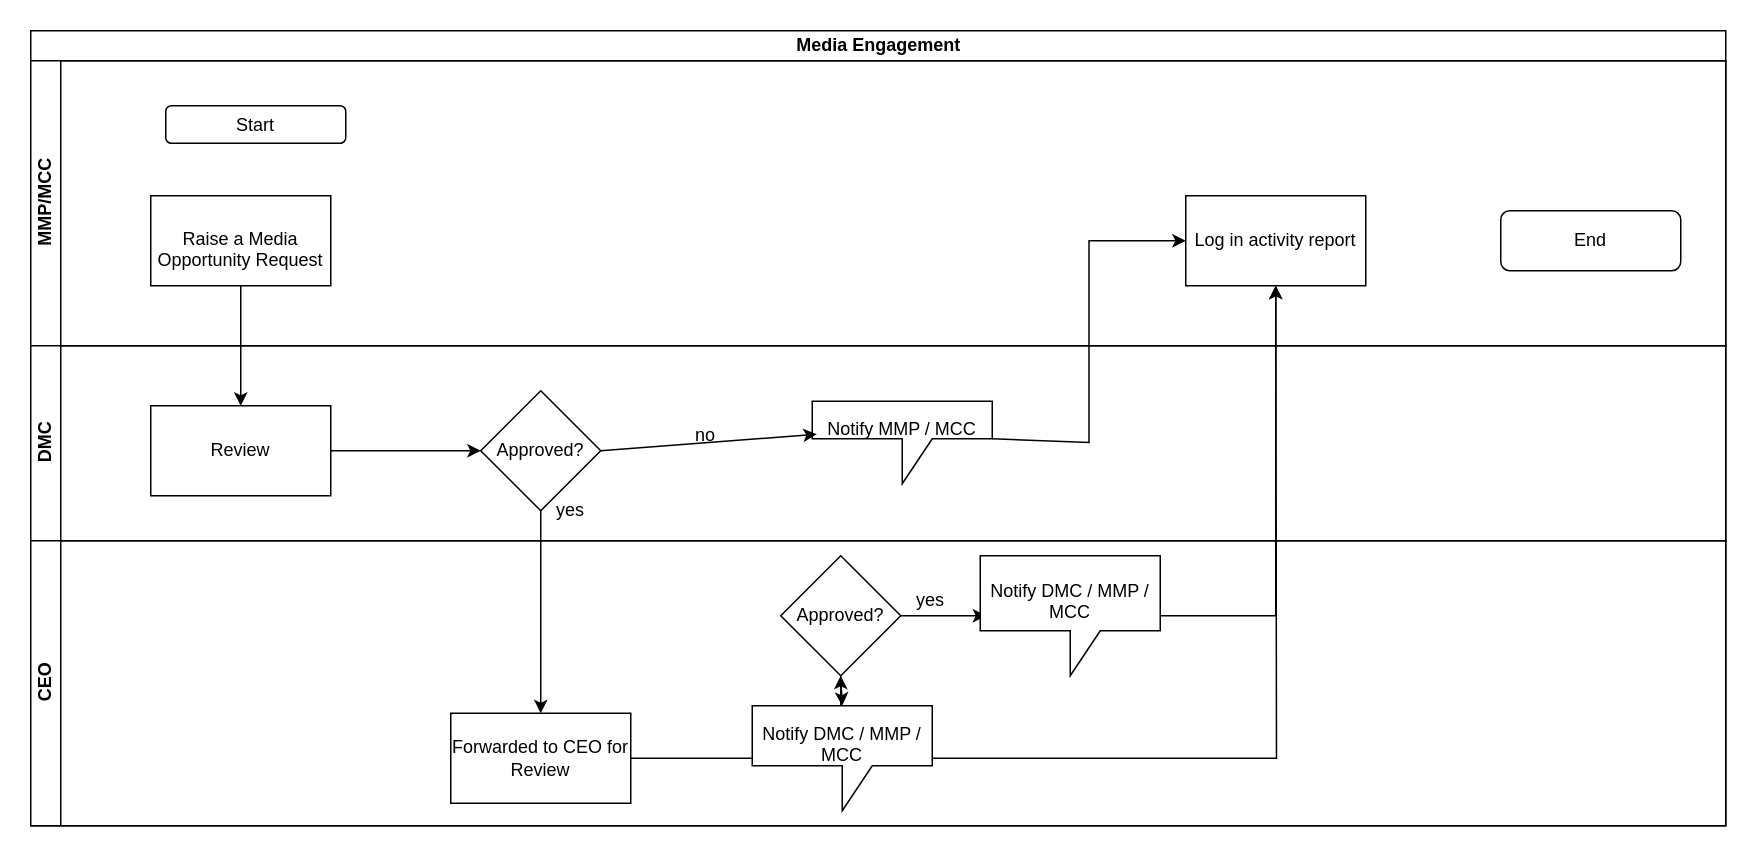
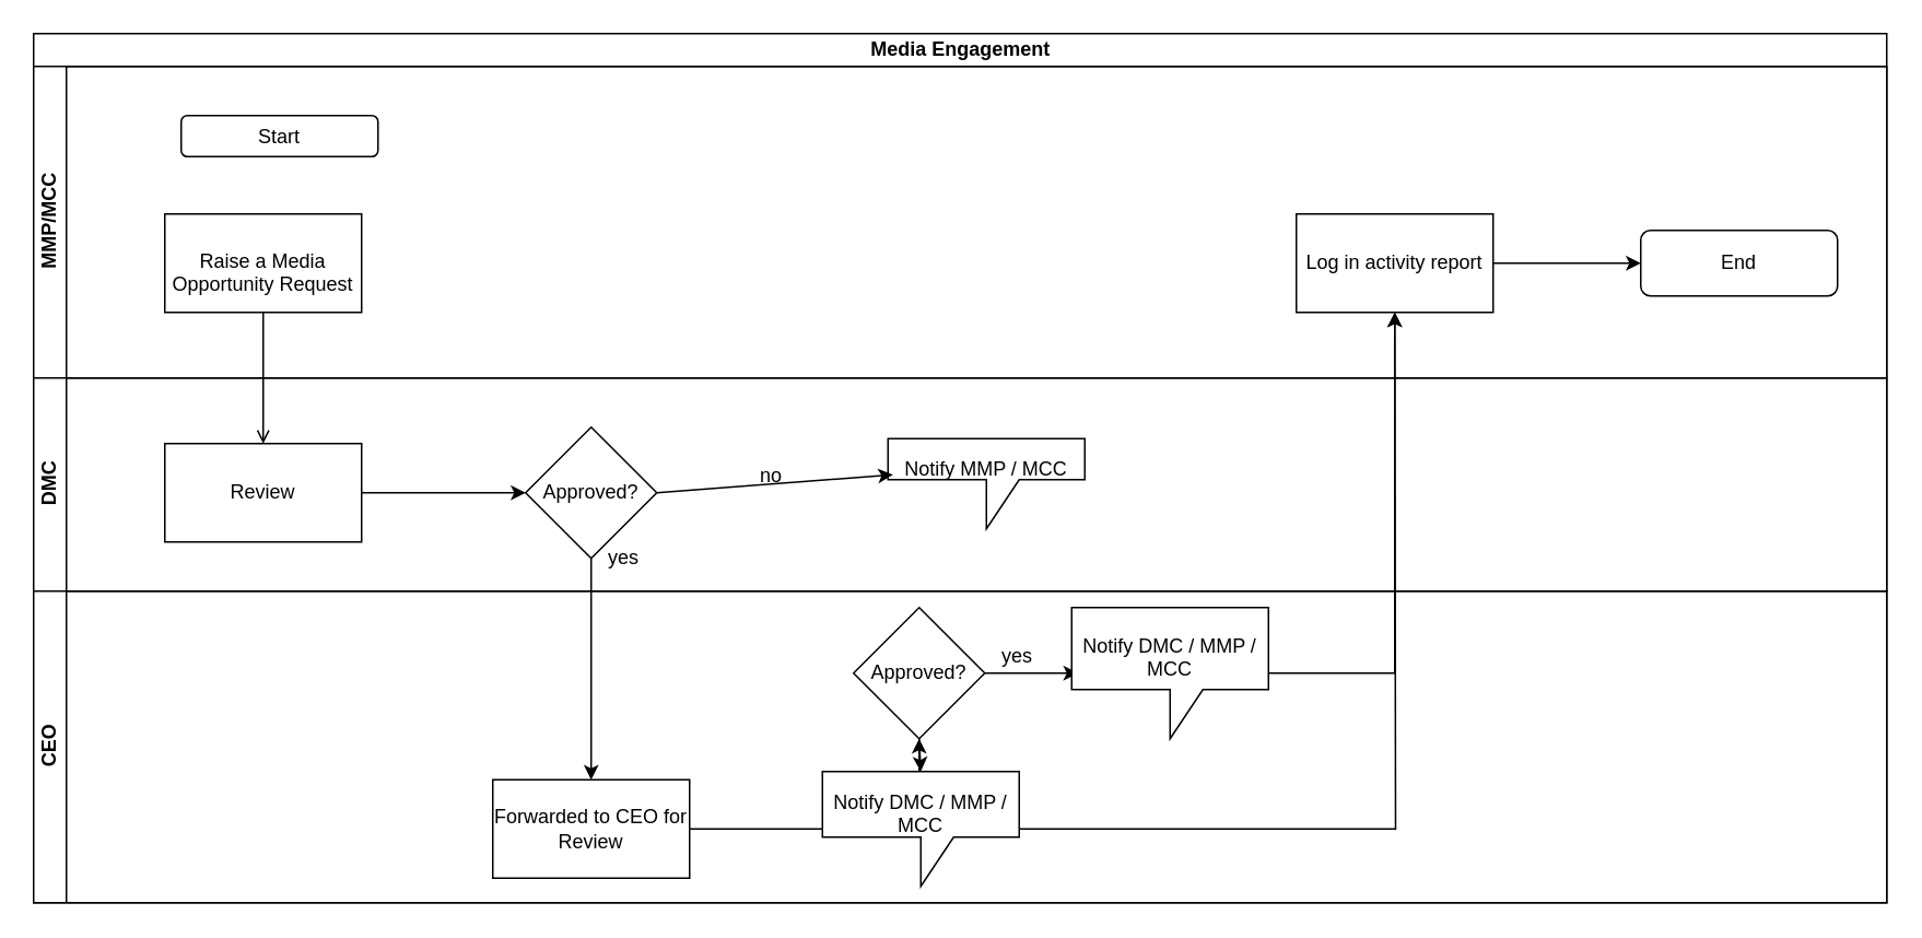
  <mxCell id="0" />
  <mxCell id="1" parent="0" />
  <mxCell id="2" value="" style="edgeStyle=orthogonalEdgeStyle;rounded=0;orthogonalLoop=1;jettySize=auto;html=1;" edge="1" parent="1" source="3" target="23"><mxGeometry relative="1" as="geometry" /></mxCell>
  <mxCell id="3" value="Approved?" style="rhombus;whiteSpace=wrap;html=1;rounded=0;" vertex="1" parent="1"><mxGeometry x="320" y="260" width="80" height="80" as="geometry" /></mxCell>
  <mxCell id="4" value="" style="edgeStyle=orthogonalEdgeStyle;rounded=0;orthogonalLoop=1;jettySize=auto;html=1;" edge="1" parent="1" source="18" target="3"><mxGeometry relative="1" as="geometry" /></mxCell>
  <mxCell id="5" value="" style="edgeStyle=orthogonalEdgeStyle;rounded=0;orthogonalLoop=1;jettySize=auto;html=1;entryX=0.033;entryY=0.5;entryDx=0;entryDy=0;entryPerimeter=0;" edge="1" parent="1" source="6" target="22"><mxGeometry relative="1" as="geometry"><mxPoint x="645" y="411" as="targetPoint" /></mxGeometry></mxCell>
  <mxCell id="6" value="Approved?" style="rhombus;whiteSpace=wrap;html=1;rounded=0;" vertex="1" parent="1"><mxGeometry x="520" y="370" width="80" height="80" as="geometry" /></mxCell>
  <mxCell id="7" value="" style="edgeStyle=orthogonalEdgeStyle;rounded=0;orthogonalLoop=1;jettySize=auto;html=1;" edge="1" parent="1" source="23" target="6"><mxGeometry relative="1" as="geometry" /></mxCell>
  <mxCell id="8" value="Media Engagement" style="swimlane;html=1;childLayout=stackLayout;resizeParent=1;resizeParentMax=0;horizontal=1;startSize=20;horizontalStack=0;" vertex="1" parent="1"><mxGeometry x="20" y="20" width="1130" height="530" as="geometry" /></mxCell>
  <mxCell id="9" value="MMP/MCC" style="swimlane;html=1;startSize=20;horizontal=0;" vertex="1" parent="8"><mxGeometry y="20" width="1130" height="190" as="geometry" /></mxCell>
  <mxCell id="10" value="Start" style="rounded=1;whiteSpace=wrap;html=1;" vertex="1" parent="9"><mxGeometry x="90" y="30" width="120" height="25" as="geometry" /></mxCell>
  <mxCell id="11" value="End" style="rounded=1;whiteSpace=wrap;html=1;" vertex="1" parent="9"><mxGeometry x="980" y="100" width="120" height="40" as="geometry" /></mxCell>
  <mxCell id="12" value="&lt;br/&gt;&lt;p style=&quot;margin-bottom: 0in ; line-height: 115%&quot;&gt;Raise a Media&lt;br/&gt;Opportunity Request&lt;/p&gt;&lt;br/&gt;" style="rounded=0;whiteSpace=wrap;html=1;" vertex="1" parent="9"><mxGeometry x="80" y="90" width="120" height="60" as="geometry" /></mxCell>
  <mxCell id="13" value="Log in activity report" style="whiteSpace=wrap;html=1;" vertex="1" parent="9"><mxGeometry x="770" y="90" width="120" height="60" as="geometry" /></mxCell>
+ <mxCell id="14" value="" style="edgeStyle=orthogonalEdgeStyle;rounded=0;orthogonalLoop=1;jettySize=auto;html=1;entryX=0;entryY=0.5;entryDx=0;entryDy=0;" edge="1" parent="9" source="13" target="11"><mxGeometry relative="1" as="geometry"><mxPoint x="970" y="120" as="targetPoint" /></mxGeometry></mxCell>
  <mxCell id="15" value="DMC" style="swimlane;html=1;startSize=20;horizontal=0;" vertex="1" parent="8"><mxGeometry y="210" width="1130" height="130" as="geometry" /></mxCell>
  <mxCell id="16" value="no" style="text;html=1;strokeColor=none;fillColor=none;align=center;verticalAlign=middle;whiteSpace=wrap;rounded=0;" vertex="1" parent="15"><mxGeometry x="430" y="50" width="40" height="20" as="geometry" /></mxCell>
  <mxCell id="17" value="&lt;br/&gt;&lt;p style=&quot;margin-bottom: 0in ; line-height: 115%&quot;&gt;Notify MMP / MCC&lt;/p&gt;&lt;br/&gt;" style="shape=callout;whiteSpace=wrap;html=1;perimeter=calloutPerimeter;" vertex="1" parent="15"><mxGeometry x="521" y="37" width="120" height="55" as="geometry" /></mxCell>
  <mxCell id="18" value="Review" style="rounded=0;whiteSpace=wrap;html=1;" vertex="1" parent="15"><mxGeometry x="80" y="40" width="120" height="60" as="geometry" /></mxCell>
  <mxCell id="19" value="yes" style="text;html=1;strokeColor=none;fillColor=none;align=center;verticalAlign=middle;whiteSpace=wrap;rounded=0;" vertex="1" parent="15"><mxGeometry x="340" y="100" width="40" height="20" as="geometry" /></mxCell>
  <mxCell id="20" value="CEO" style="swimlane;html=1;startSize=20;horizontal=0;" vertex="1" parent="8"><mxGeometry y="340" width="1130" height="190" as="geometry" /></mxCell>
  <mxCell id="21" value="yes" style="text;html=1;strokeColor=none;fillColor=none;align=center;verticalAlign=middle;whiteSpace=wrap;rounded=0;" vertex="1" parent="20"><mxGeometry x="580" y="30" width="40" height="20" as="geometry" /></mxCell>
  <mxCell id="22" value="&lt;br/&gt;&lt;p style=&quot;margin-bottom: 0in ; line-height: 115%&quot;&gt;Notify DMC / MMP /&lt;br/&gt;MCC&lt;/p&gt;&lt;br/&gt;" style="shape=callout;whiteSpace=wrap;html=1;perimeter=calloutPerimeter;" vertex="1" parent="20"><mxGeometry x="633" y="10" width="120" height="80" as="geometry" /></mxCell>
  <mxCell id="23" value="Forwarded to CEO for Review" style="whiteSpace=wrap;html=1;rounded=0;" vertex="1" parent="20"><mxGeometry x="280" y="115" width="120" height="60" as="geometry" /></mxCell>
  <mxCell id="24" value="&lt;br&gt;&lt;p style=&quot;margin-bottom: 0in ; line-height: 115%&quot;&gt;Notify DMC / MMP /&lt;br&gt;MCC&lt;/p&gt;&lt;br&gt;" style="shape=callout;whiteSpace=wrap;html=1;perimeter=calloutPerimeter;" vertex="1" parent="20"><mxGeometry x="481" y="110" width="120" height="70" as="geometry" /></mxCell>
- <mxCell id="25" value="" style="edgeStyle=orthogonalEdgeStyle;rounded=0;orthogonalLoop=1;jettySize=auto;html=1;entryX=0.5;entryY=0;entryDx=0;entryDy=0;" edge="1" parent="8" source="12" target="18"><mxGeometry relative="1" as="geometry"><mxPoint x="140" y="230" as="targetPoint" /></mxGeometry></mxCell>
+ <mxCell id="25" value="" style="edgeStyle=orthogonalEdgeStyle;rounded=0;orthogonalLoop=1;jettySize=auto;html=1;entryX=0.5;entryY=0;entryDx=0;entryDy=0;endArrow=open;" edge="1" parent="8" source="12" target="18"><mxGeometry relative="1" as="geometry"><mxPoint x="140" y="230" as="targetPoint" /></mxGeometry></mxCell>
  <mxCell id="26" value="" style="edgeStyle=orthogonalEdgeStyle;rounded=0;orthogonalLoop=1;jettySize=auto;html=1;" edge="1" parent="8" source="22" target="13"><mxGeometry relative="1" as="geometry" /></mxCell>
- <mxCell id="27" value="" style="edgeStyle=orthogonalEdgeStyle;rounded=0;orthogonalLoop=1;jettySize=auto;html=1;entryX=0;entryY=0.5;entryDx=0;entryDy=0;" edge="1" parent="8" source="17" target="13"><mxGeometry relative="1" as="geometry"><mxPoint x="731" y="287" as="targetPoint" /></mxGeometry></mxCell>
  <mxCell id="28" value="" style="endArrow=classic;html=1;exitX=1;exitY=0.5;exitDx=0;exitDy=0;entryX=0.025;entryY=0.4;entryDx=0;entryDy=0;entryPerimeter=0;" edge="1" parent="1" source="3" target="17"><mxGeometry width="50" height="50" relative="1" as="geometry"><mxPoint x="500" y="320" as="sourcePoint" /><mxPoint x="550" y="270" as="targetPoint" /></mxGeometry></mxCell>
  <mxCell id="29" value="" style="endArrow=classic;html=1;exitX=0.5;exitY=1;exitDx=0;exitDy=0;entryX=0.5;entryY=0;entryDx=0;entryDy=0;entryPerimeter=0;" edge="1" parent="1" source="6" target="24"><mxGeometry width="50" height="50" relative="1" as="geometry"><mxPoint x="500" y="400" as="sourcePoint" /><mxPoint x="550" y="350" as="targetPoint" /></mxGeometry></mxCell>
  <mxCell id="30" value="" style="edgeStyle=orthogonalEdgeStyle;rounded=0;orthogonalLoop=1;jettySize=auto;html=1;" edge="1" parent="1" source="24"><mxGeometry relative="1" as="geometry"><mxPoint x="850" y="190" as="targetPoint" /></mxGeometry></mxCell>
